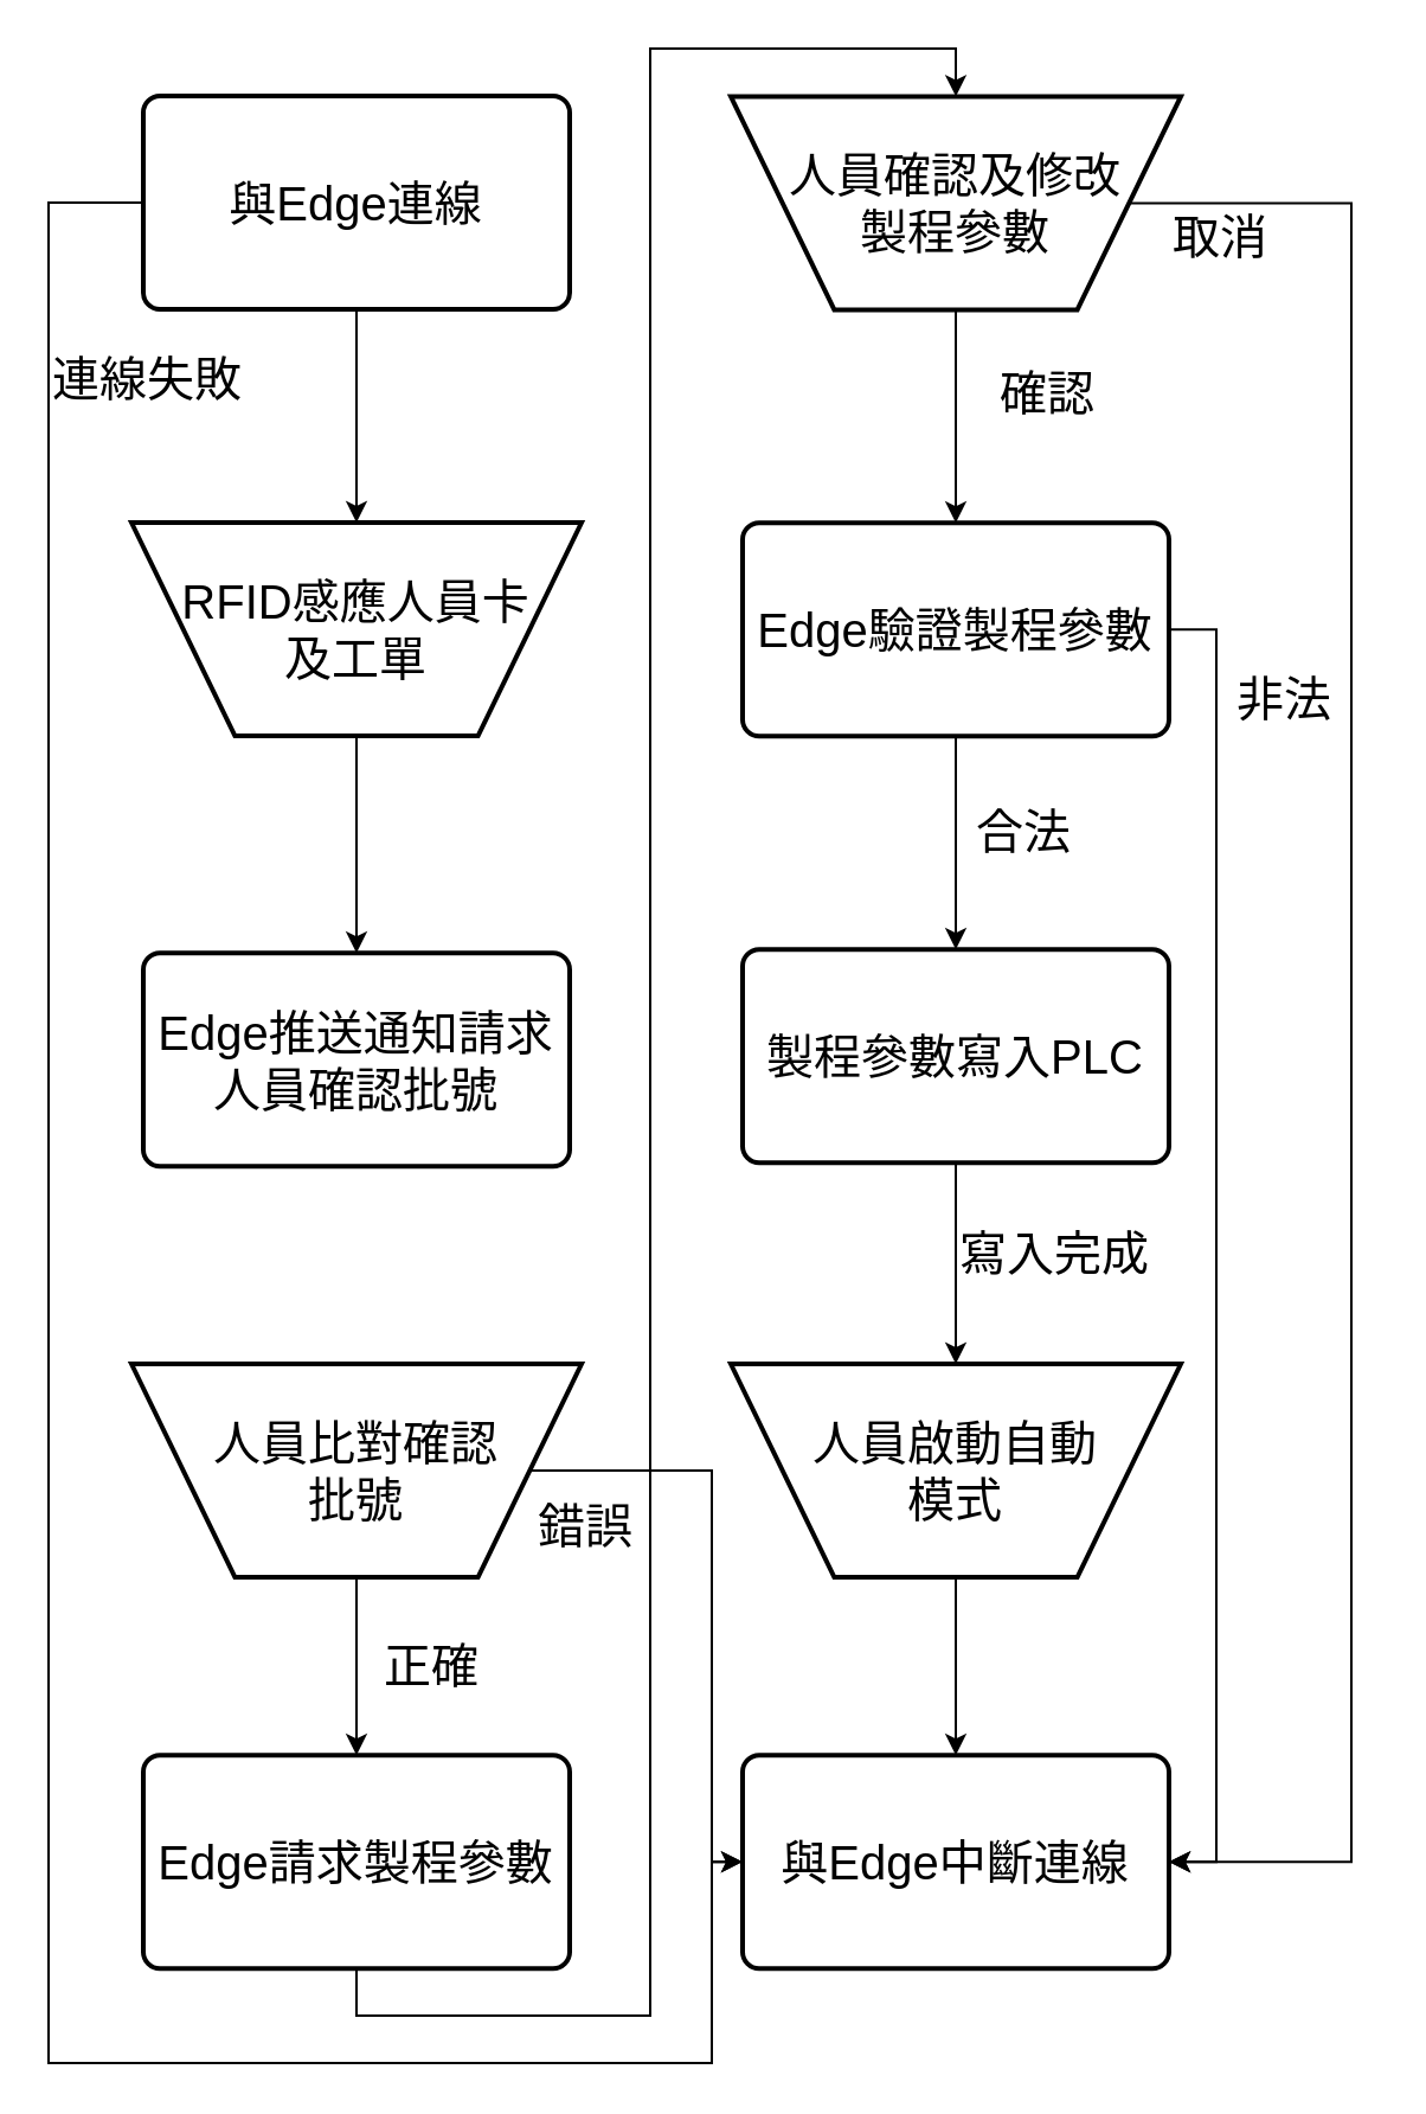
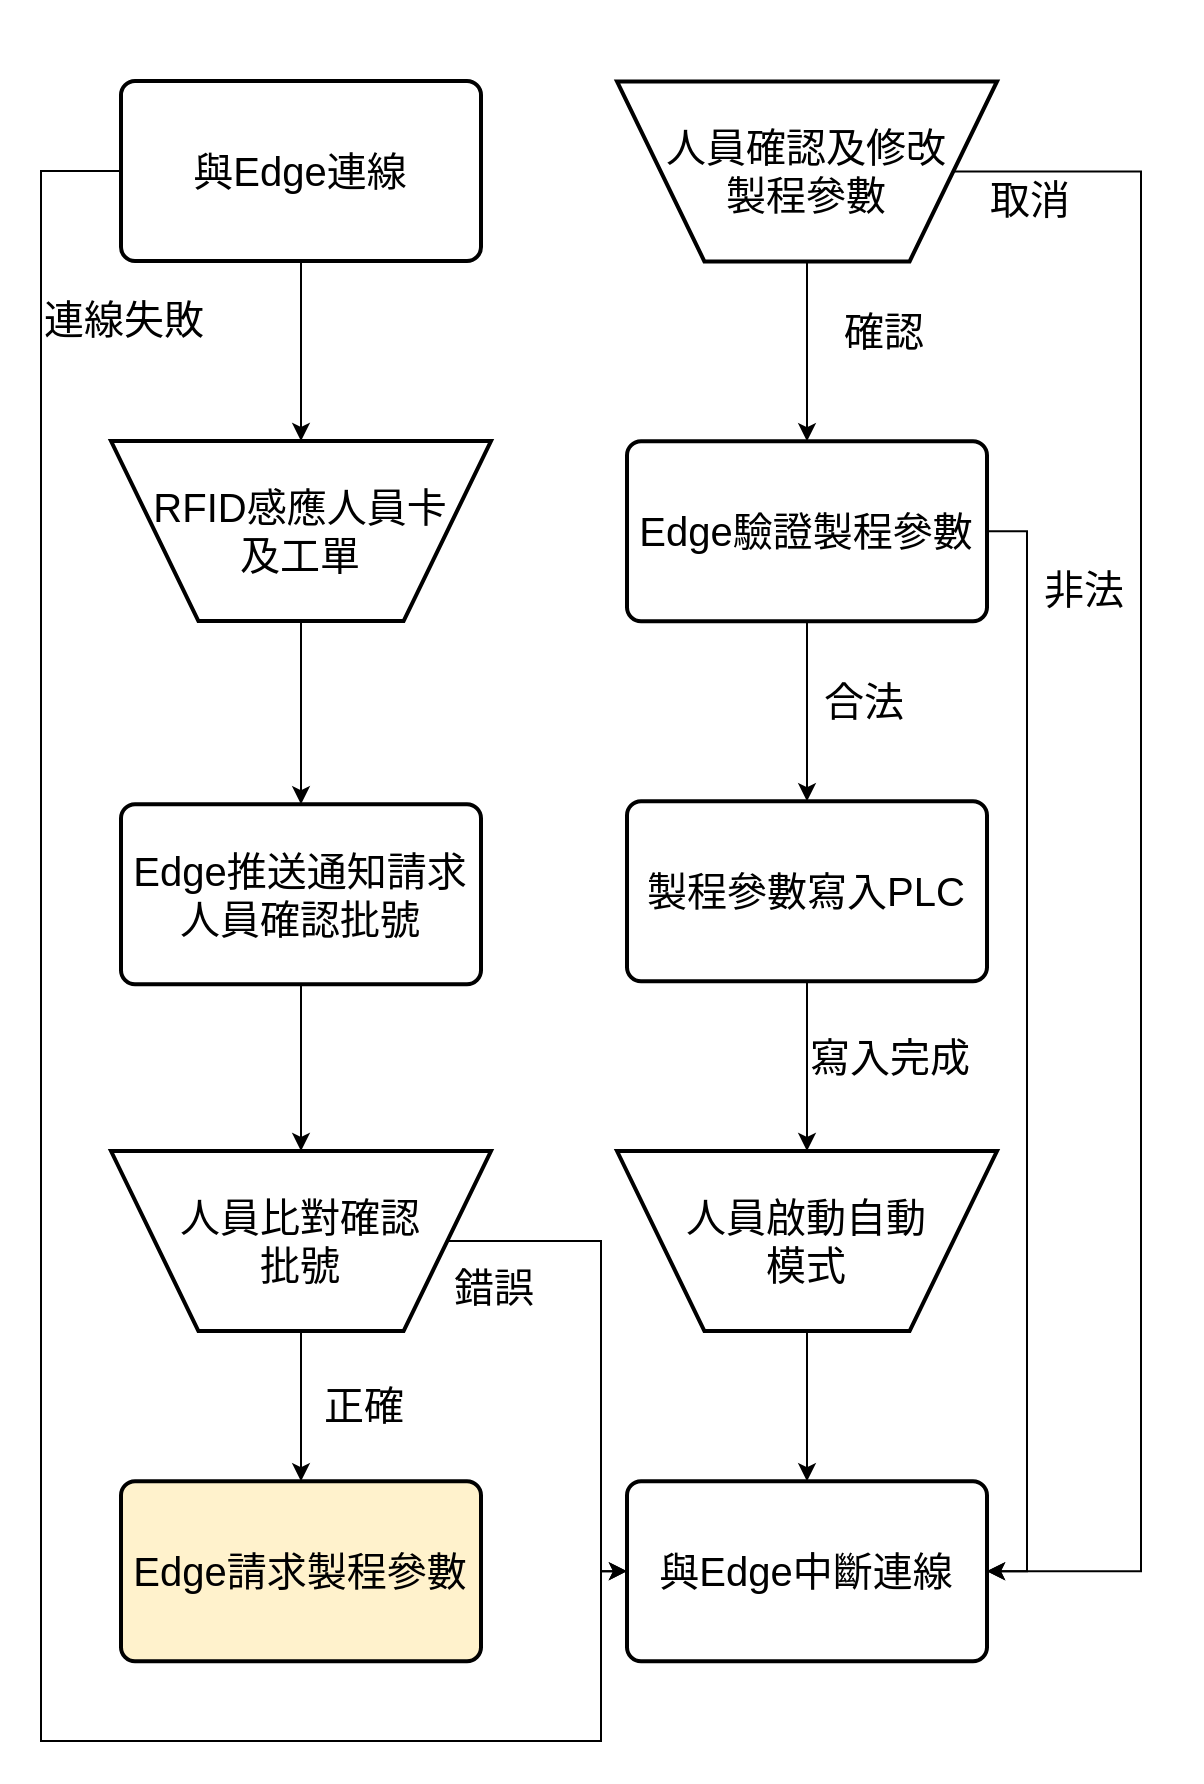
  <mxCell id="0" />
  <mxCell id="1" parent="0" />
  <mxCell id="2" style="edgeStyle=orthogonalEdgeStyle;rounded=0;orthogonalLoop=1;jettySize=auto;html=1;entryX=0.5;entryY=0;entryDx=0;entryDy=0;fontSize=20;" edge="1" parent="1" source="4" target="6"><mxGeometry relative="1" as="geometry" /></mxCell>
  <mxCell id="3" style="edgeStyle=orthogonalEdgeStyle;rounded=0;orthogonalLoop=1;jettySize=auto;html=1;entryX=0;entryY=0.5;entryDx=0;entryDy=0;fontSize=20;" edge="1" parent="1" source="4" target="22"><mxGeometry relative="1" as="geometry"><Array as="points"><mxPoint x="20" y="85" /><mxPoint x="20" y="870" /><mxPoint x="300" y="870" /><mxPoint x="300" y="785" /></Array></mxGeometry></mxCell>
  <mxCell id="4" value="&lt;font style=&quot;font-size: 20px&quot;&gt;與Edge連線&lt;/font&gt;" style="rounded=1;whiteSpace=wrap;html=1;absoluteArcSize=1;arcSize=14;strokeWidth=2;" vertex="1" parent="1"><mxGeometry x="60" y="40" width="180" height="90" as="geometry" /></mxCell>
  <mxCell id="5" style="edgeStyle=orthogonalEdgeStyle;rounded=0;orthogonalLoop=1;jettySize=auto;html=1;entryX=0.5;entryY=0;entryDx=0;entryDy=0;fontSize=20;" edge="1" parent="1" source="6" target="8"><mxGeometry relative="1" as="geometry" /></mxCell>
  <mxCell id="6" value="&lt;span style=&quot;font-size: 20px;&quot;&gt;RFID感應人員卡&lt;/span&gt;&lt;br style=&quot;font-size: 20px;&quot;&gt;&lt;span style=&quot;font-size: 20px;&quot;&gt;及工單&lt;/span&gt;" style="verticalLabelPosition=middle;verticalAlign=middle;html=1;strokeWidth=2;shape=trapezoid;perimeter=trapezoidPerimeter;whiteSpace=wrap;size=0.23;arcSize=10;flipV=1;labelPosition=center;align=center;fontSize=20;" vertex="1" parent="1"><mxGeometry x="55" y="220" width="190" height="90" as="geometry" /></mxCell>
+ <mxCell id="7" style="edgeStyle=orthogonalEdgeStyle;rounded=0;orthogonalLoop=1;jettySize=auto;html=1;fontSize=20;" edge="1" parent="1" source="8" target="11"><mxGeometry relative="1" as="geometry" /></mxCell>
  <mxCell id="8" value="&lt;span style=&quot;font-size: 20px&quot;&gt;Edge推送通知請求人員確認批號&lt;/span&gt;" style="rounded=1;whiteSpace=wrap;html=1;absoluteArcSize=1;arcSize=14;strokeWidth=2;" vertex="1" parent="1"><mxGeometry x="60" y="401.6" width="180" height="90" as="geometry" /></mxCell>
  <mxCell id="9" style="edgeStyle=orthogonalEdgeStyle;rounded=0;orthogonalLoop=1;jettySize=auto;html=1;fontSize=20;" edge="1" parent="1" source="11" target="13"><mxGeometry relative="1" as="geometry" /></mxCell>
  <mxCell id="10" style="edgeStyle=orthogonalEdgeStyle;rounded=0;orthogonalLoop=1;jettySize=auto;html=1;entryX=0;entryY=0.5;entryDx=0;entryDy=0;fontSize=20;" edge="1" parent="1" source="11" target="22"><mxGeometry relative="1" as="geometry"><Array as="points"><mxPoint x="300" y="620" /><mxPoint x="300" y="785" /></Array></mxGeometry></mxCell>
  <mxCell id="11" value="人員比對確認&lt;br&gt;批號" style="verticalLabelPosition=middle;verticalAlign=middle;html=1;strokeWidth=2;shape=trapezoid;perimeter=trapezoidPerimeter;whiteSpace=wrap;size=0.23;arcSize=10;flipV=1;labelPosition=center;align=center;fontSize=20;" vertex="1" parent="1"><mxGeometry x="55" y="575" width="190" height="90" as="geometry" /></mxCell>
- <mxCell id="12" style="edgeStyle=orthogonalEdgeStyle;rounded=0;orthogonalLoop=1;jettySize=auto;html=1;fontSize=20;entryX=0.5;entryY=0;entryDx=0;entryDy=0;" edge="1" parent="1" source="13" target="16"><mxGeometry relative="1" as="geometry"><mxPoint x="270" y="8.4" as="targetPoint" /><Array as="points"><mxPoint x="150" y="850" /><mxPoint x="274" y="850" /><mxPoint x="274" y="20" /><mxPoint x="403" y="20" /></Array></mxGeometry></mxCell>
- <mxCell id="13" value="&lt;span&gt;&lt;font style=&quot;font-size: 20px&quot;&gt;Edge請求製程參數&lt;/font&gt;&lt;/span&gt;" style="rounded=1;whiteSpace=wrap;html=1;absoluteArcSize=1;arcSize=14;strokeWidth=2;" vertex="1" parent="1"><mxGeometry x="60" y="740.1" width="180" height="90" as="geometry" /></mxCell>
+ <mxCell id="13" value="&lt;span&gt;&lt;font style=&quot;font-size: 20px&quot;&gt;Edge請求製程參數&lt;/font&gt;&lt;/span&gt;" style="rounded=1;whiteSpace=wrap;html=1;absoluteArcSize=1;arcSize=14;strokeWidth=2;fillColor=#fff2cc;" vertex="1" parent="1"><mxGeometry x="60" y="740.1" width="180" height="90" as="geometry" /></mxCell>
  <mxCell id="14" style="edgeStyle=orthogonalEdgeStyle;rounded=0;orthogonalLoop=1;jettySize=auto;html=1;fontSize=20;" edge="1" parent="1" source="16" target="19"><mxGeometry relative="1" as="geometry" /></mxCell>
  <mxCell id="15" style="edgeStyle=orthogonalEdgeStyle;rounded=0;orthogonalLoop=1;jettySize=auto;html=1;entryX=1;entryY=0.5;entryDx=0;entryDy=0;fontSize=20;" edge="1" parent="1" source="16" target="22"><mxGeometry relative="1" as="geometry"><Array as="points"><mxPoint x="570" y="85" /><mxPoint x="570" y="785" /></Array></mxGeometry></mxCell>
  <mxCell id="16" value="人員確認及修改&lt;br&gt;製程參數&lt;br&gt;" style="verticalLabelPosition=middle;verticalAlign=middle;html=1;strokeWidth=2;shape=trapezoid;perimeter=trapezoidPerimeter;whiteSpace=wrap;size=0.23;arcSize=10;flipV=1;labelPosition=center;align=center;fontSize=20;" vertex="1" parent="1"><mxGeometry x="308" y="40.2" width="190" height="90" as="geometry" /></mxCell>
  <mxCell id="17" style="edgeStyle=orthogonalEdgeStyle;rounded=0;orthogonalLoop=1;jettySize=auto;html=1;entryX=0.5;entryY=0;entryDx=0;entryDy=0;fontSize=20;" edge="1" parent="1" source="19" target="21"><mxGeometry relative="1" as="geometry" /></mxCell>
  <mxCell id="18" style="edgeStyle=orthogonalEdgeStyle;rounded=0;orthogonalLoop=1;jettySize=auto;html=1;entryX=1;entryY=0.5;entryDx=0;entryDy=0;fontSize=20;" edge="1" parent="1" source="19" target="22"><mxGeometry relative="1" as="geometry"><Array as="points"><mxPoint x="513" y="265" /><mxPoint x="513" y="785" /></Array></mxGeometry></mxCell>
  <mxCell id="19" value="&lt;span&gt;&lt;font style=&quot;font-size: 20px&quot;&gt;Edge驗證製程參數&lt;/font&gt;&lt;/span&gt;" style="rounded=1;whiteSpace=wrap;html=1;absoluteArcSize=1;arcSize=14;strokeWidth=2;" vertex="1" parent="1"><mxGeometry x="313" y="220.1" width="180" height="90" as="geometry" /></mxCell>
  <mxCell id="20" style="edgeStyle=orthogonalEdgeStyle;rounded=0;orthogonalLoop=1;jettySize=auto;html=1;fontSize=20;" edge="1" parent="1" source="21" target="24"><mxGeometry relative="1" as="geometry" /></mxCell>
  <mxCell id="21" value="&lt;span&gt;&lt;font style=&quot;font-size: 20px&quot;&gt;製程參數寫入PLC&lt;/font&gt;&lt;/span&gt;" style="rounded=1;whiteSpace=wrap;html=1;absoluteArcSize=1;arcSize=14;strokeWidth=2;" vertex="1" parent="1"><mxGeometry x="313" y="400.1" width="180" height="90" as="geometry" /></mxCell>
  <mxCell id="22" value="&lt;span&gt;&lt;font style=&quot;font-size: 20px&quot;&gt;與Edge中斷連線&lt;/font&gt;&lt;/span&gt;" style="rounded=1;whiteSpace=wrap;html=1;absoluteArcSize=1;arcSize=14;strokeWidth=2;" vertex="1" parent="1"><mxGeometry x="313" y="740.1" width="180" height="90" as="geometry" /></mxCell>
  <mxCell id="23" style="edgeStyle=orthogonalEdgeStyle;rounded=0;orthogonalLoop=1;jettySize=auto;html=1;fontSize=20;" edge="1" parent="1" source="24" target="22"><mxGeometry relative="1" as="geometry" /></mxCell>
  <mxCell id="24" value="人員啟動自動&lt;br&gt;模式&lt;br&gt;" style="verticalLabelPosition=middle;verticalAlign=middle;html=1;strokeWidth=2;shape=trapezoid;perimeter=trapezoidPerimeter;whiteSpace=wrap;size=0.23;arcSize=10;flipV=1;labelPosition=center;align=center;fontSize=20;" vertex="1" parent="1"><mxGeometry x="308" y="575" width="190" height="90" as="geometry" /></mxCell>
  <mxCell id="25" value="確認" style="text;html=1;resizable=0;points=[];autosize=1;align=left;verticalAlign=top;spacingTop=-4;fontSize=20;" vertex="1" parent="1"><mxGeometry x="420" y="151" width="60" height="30" as="geometry" /></mxCell>
  <mxCell id="26" value="取消" style="text;html=1;resizable=0;points=[];autosize=1;align=left;verticalAlign=top;spacingTop=-4;fontSize=20;" vertex="1" parent="1"><mxGeometry x="493" y="85" width="60" height="30" as="geometry" /></mxCell>
  <mxCell id="27" value="連線失敗" style="text;html=1;fontSize=20;" vertex="1" parent="1"><mxGeometry x="20" y="141" width="110" height="40" as="geometry" /></mxCell>
  <mxCell id="28" value="正確" style="text;html=1;resizable=0;points=[];autosize=1;align=left;verticalAlign=top;spacingTop=-4;fontSize=20;" vertex="1" parent="1"><mxGeometry x="160" y="687.5" width="60" height="30" as="geometry" /></mxCell>
  <mxCell id="29" value="錯誤" style="text;html=1;fontSize=20;" vertex="1" parent="1"><mxGeometry x="225" y="625" width="70" height="40" as="geometry" /></mxCell>
  <mxCell id="30" value="合法" style="text;html=1;resizable=0;points=[];autosize=1;align=left;verticalAlign=top;spacingTop=-4;fontSize=20;" vertex="1" parent="1"><mxGeometry x="410" y="336" width="60" height="30" as="geometry" /></mxCell>
  <mxCell id="31" value="非法" style="text;html=1;resizable=0;points=[];autosize=1;align=left;verticalAlign=top;spacingTop=-4;fontSize=20;" vertex="1" parent="1"><mxGeometry x="520" y="280" width="60" height="30" as="geometry" /></mxCell>
  <mxCell id="32" value="寫入完成" style="text;html=1;resizable=0;points=[];autosize=1;align=left;verticalAlign=top;spacingTop=-4;fontSize=20;" vertex="1" parent="1"><mxGeometry x="403" y="514" width="100" height="30" as="geometry" /></mxCell>
